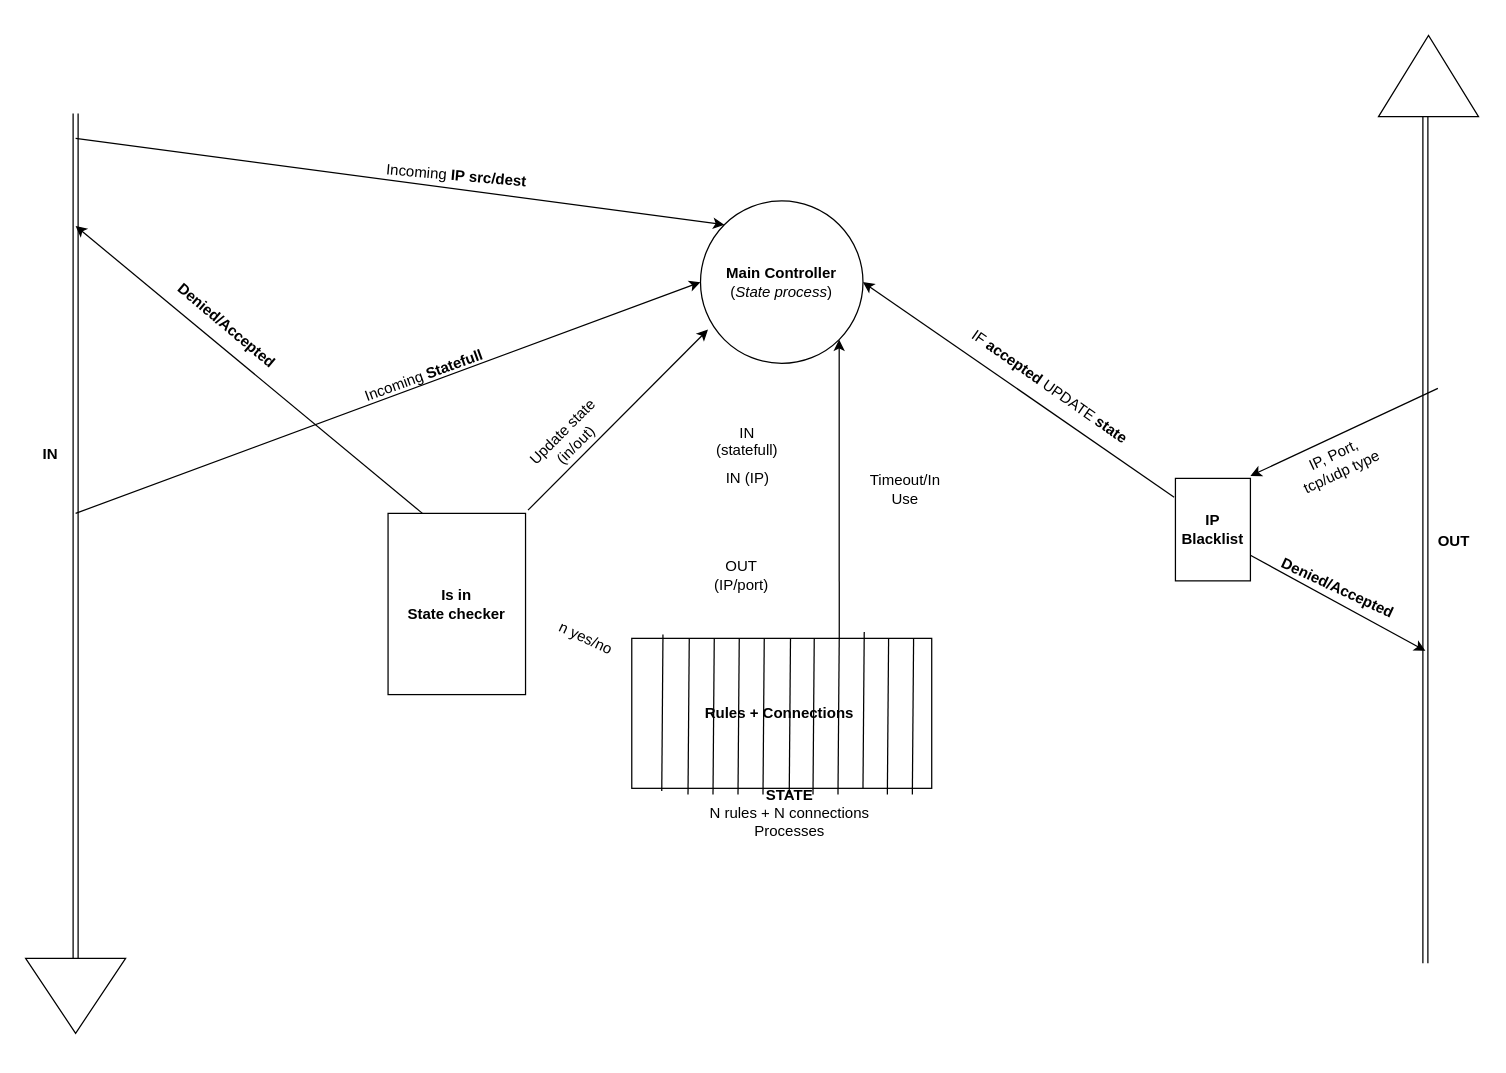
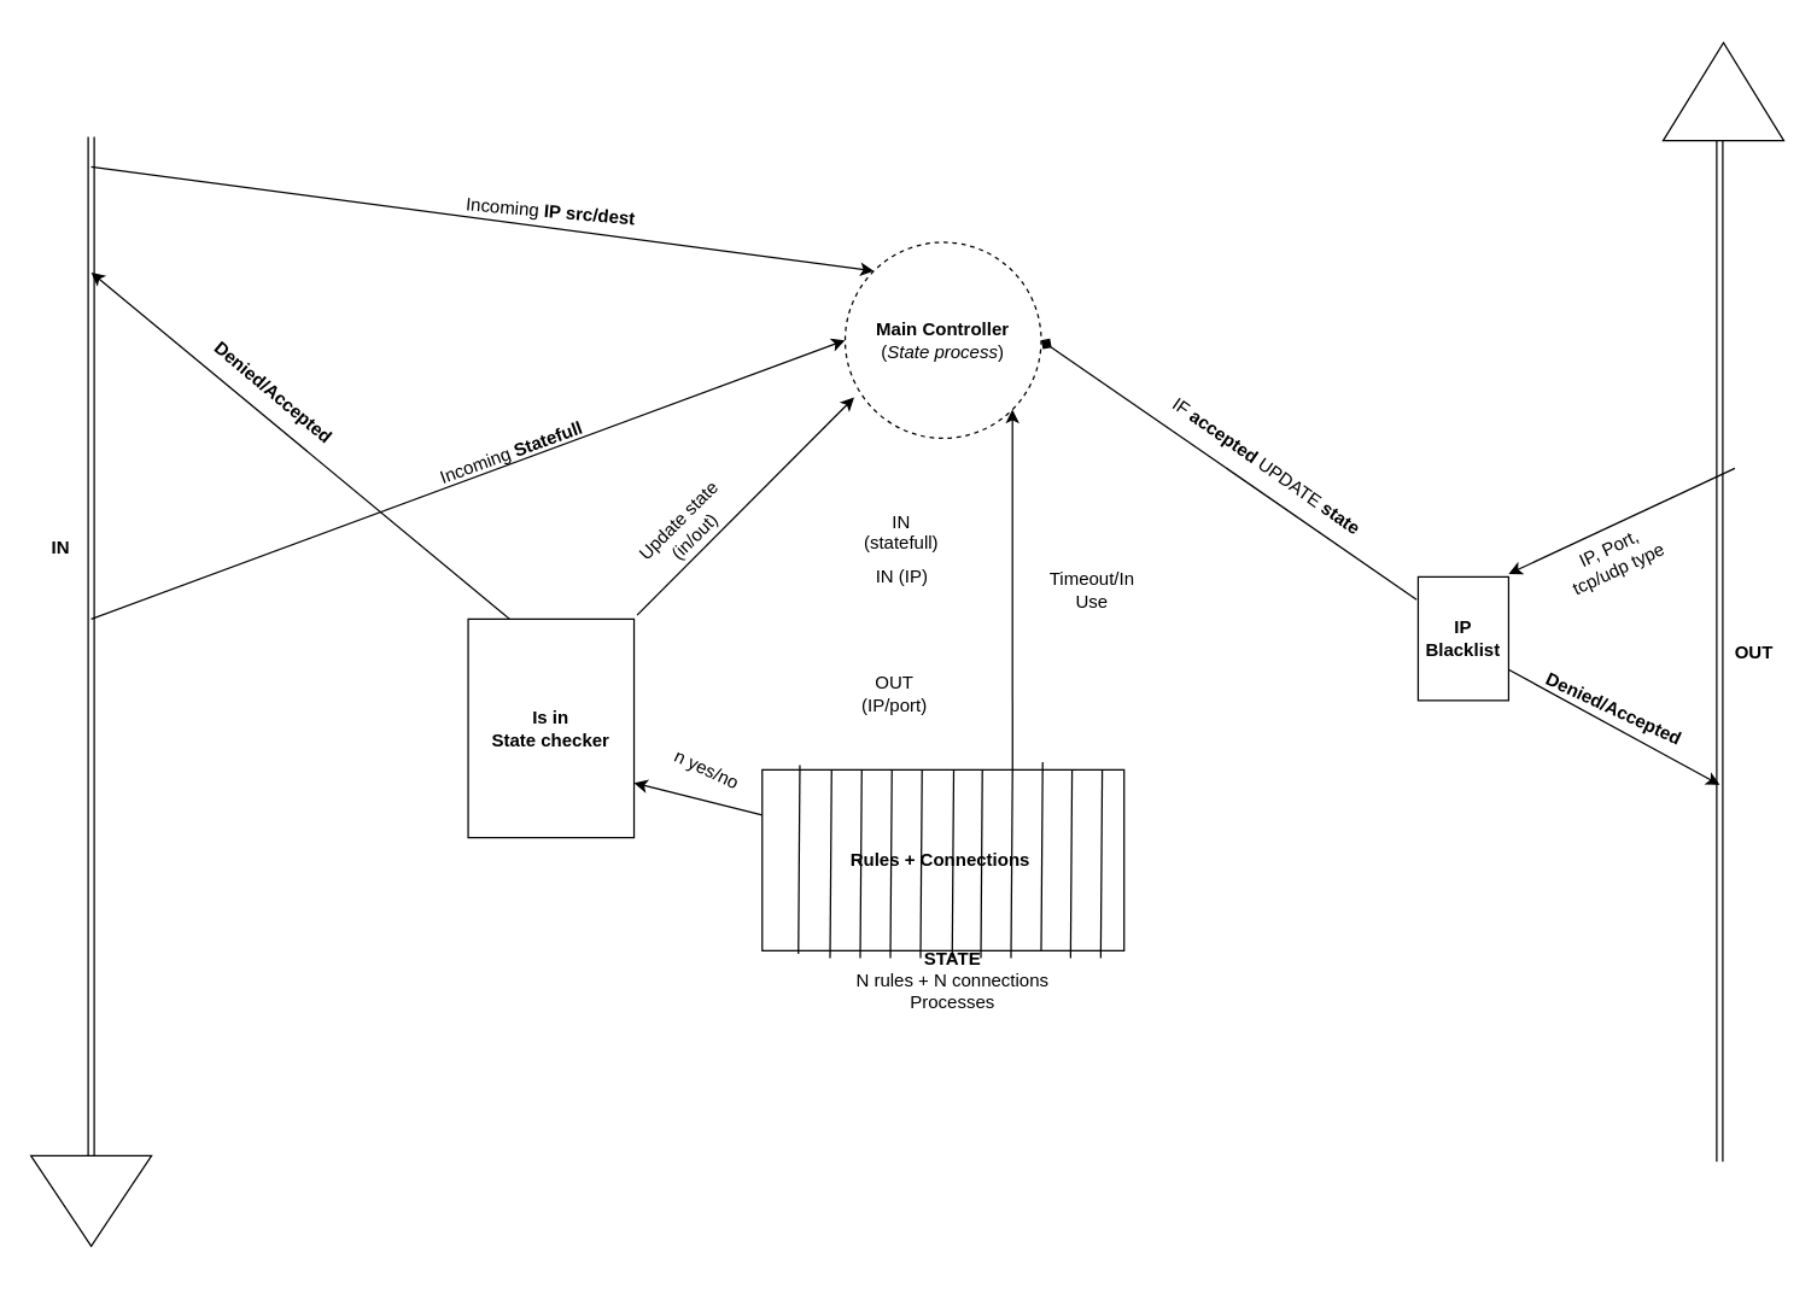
  <mxCell id="0" />
  <mxCell id="1" parent="0" />
  <mxCell id="2" value="" style="shape=link;html=1;" edge="1" parent="1"><mxGeometry width="50" height="50" relative="1" as="geometry"><mxPoint x="60" y="90" as="sourcePoint" /><mxPoint x="60" y="770" as="targetPoint" /></mxGeometry></mxCell>
  <mxCell id="3" value="" style="triangle;whiteSpace=wrap;html=1;rotation=90;" vertex="1" parent="1"><mxGeometry x="30" y="756" width="60" height="80" as="geometry" /></mxCell>
  <mxCell id="4" value="" style="shape=link;html=1;" edge="1" parent="1"><mxGeometry width="50" height="50" relative="1" as="geometry"><mxPoint x="1140" y="90" as="sourcePoint" /><mxPoint x="1140" y="770" as="targetPoint" /></mxGeometry></mxCell>
  <mxCell id="5" value="" style="triangle;whiteSpace=wrap;html=1;rotation=-90;" vertex="1" parent="1"><mxGeometry x="1110" y="20" width="65" height="80" as="geometry" /></mxCell>
  <mxCell id="6" value="&lt;b&gt;IN&lt;/b&gt;" style="text;html=1;strokeColor=none;fillColor=none;align=center;verticalAlign=middle;whiteSpace=wrap;rounded=0;" vertex="1" parent="1"><mxGeometry x="20" y="353" width="40" height="20" as="geometry" /></mxCell>
  <mxCell id="7" value="&lt;b&gt;OUT&lt;/b&gt;" style="text;html=1;strokeColor=none;fillColor=none;align=center;verticalAlign=middle;whiteSpace=wrap;rounded=0;" vertex="1" parent="1"><mxGeometry x="1142.5" y="423" width="40" height="20" as="geometry" /></mxCell>
- <mxCell id="8" value="&lt;b&gt;Main Controller&lt;/b&gt;&lt;br&gt;(&lt;i&gt;State process&lt;/i&gt;)&lt;br&gt;" style="ellipse;whiteSpace=wrap;html=1;aspect=fixed;" vertex="1" parent="1"><mxGeometry x="560" y="160" width="130" height="130" as="geometry" /></mxCell>
+ <mxCell id="8" value="&lt;b&gt;Main Controller&lt;/b&gt;&lt;br&gt;(&lt;i&gt;State process&lt;/i&gt;)&lt;br&gt;" style="ellipse;whiteSpace=wrap;html=1;aspect=fixed;dashed=1;" vertex="1" parent="1"><mxGeometry x="560" y="160" width="130" height="130" as="geometry" /></mxCell>
  <mxCell id="9" value="&lt;b&gt;Rules + Connections&amp;nbsp;&lt;/b&gt;" style="rounded=0;whiteSpace=wrap;html=1;rotation=0;" vertex="1" parent="1"><mxGeometry x="505" y="510" width="240" height="120" as="geometry" /></mxCell>
  <mxCell id="10" value="&lt;b&gt;IP Blacklist&lt;br&gt;&lt;/b&gt;" style="rounded=0;whiteSpace=wrap;html=1;" vertex="1" parent="1"><mxGeometry x="940" y="382" width="60" height="82" as="geometry" /></mxCell>
- <mxCell id="11" value="" style="endArrow=classic;html=1;entryX=1;entryY=0.5;entryDx=0;entryDy=0;exitX=-0.017;exitY=0.183;exitDx=0;exitDy=0;exitPerimeter=0;" edge="1" parent="1" source="10" target="8"><mxGeometry width="50" height="50" relative="1" as="geometry"><mxPoint x="937" y="423" as="sourcePoint" /><mxPoint x="890" y="350" as="targetPoint" /></mxGeometry></mxCell>
+ <mxCell id="11" value="" style="endArrow=diamond;html=1;entryX=1;entryY=0.5;entryDx=0;entryDy=0;exitX=-0.017;exitY=0.183;exitDx=0;exitDy=0;exitPerimeter=0;" edge="1" parent="1" source="10" target="8"><mxGeometry width="50" height="50" relative="1" as="geometry"><mxPoint x="937" y="423" as="sourcePoint" /><mxPoint x="890" y="350" as="targetPoint" /></mxGeometry></mxCell>
  <mxCell id="12" value="" style="endArrow=classic;html=1;exitX=1;exitY=0.75;exitDx=0;exitDy=0;" edge="1" parent="1" source="10"><mxGeometry width="50" height="50" relative="1" as="geometry"><mxPoint x="1000" y="490" as="sourcePoint" /><mxPoint x="1140" y="520" as="targetPoint" /></mxGeometry></mxCell>
  <mxCell id="13" value="IP, Port, tcp/udp type&lt;br&gt;" style="text;html=1;strokeColor=none;fillColor=none;align=center;verticalAlign=middle;whiteSpace=wrap;rounded=0;rotation=-25;" vertex="1" parent="1"><mxGeometry x="1030" y="360" width="80" height="20" as="geometry" /></mxCell>
  <mxCell id="14" value="" style="endArrow=classic;html=1;" edge="1" parent="1"><mxGeometry width="50" height="50" relative="1" as="geometry"><mxPoint x="1150" y="310" as="sourcePoint" /><mxPoint x="1000" y="380" as="targetPoint" /></mxGeometry></mxCell>
  <mxCell id="15" value="&lt;b&gt;Denied/Accepted&lt;/b&gt;" style="text;html=1;strokeColor=none;fillColor=none;align=center;verticalAlign=middle;whiteSpace=wrap;rounded=0;rotation=25;" vertex="1" parent="1"><mxGeometry x="1035" y="460" width="70" height="20" as="geometry" /></mxCell>
  <mxCell id="16" value="IF &lt;b&gt;accepted &lt;/b&gt;UPDATE &lt;b&gt;state&amp;nbsp;&lt;/b&gt;" style="text;html=1;strokeColor=none;fillColor=none;align=center;verticalAlign=middle;whiteSpace=wrap;rounded=0;rotation=35;" vertex="1" parent="1"><mxGeometry x="760" y="300" width="162" height="20" as="geometry" /></mxCell>
  <mxCell id="17" value="" style="endArrow=classic;html=1;entryX=0;entryY=0;entryDx=0;entryDy=0;" edge="1" parent="1" target="8"><mxGeometry width="50" height="50" relative="1" as="geometry"><mxPoint x="60" y="110" as="sourcePoint" /><mxPoint x="220" y="150" as="targetPoint" /></mxGeometry></mxCell>
  <mxCell id="18" value="Incoming &lt;b&gt;IP src/dest&lt;/b&gt;" style="text;html=1;strokeColor=none;fillColor=none;align=center;verticalAlign=middle;whiteSpace=wrap;rounded=0;rotation=5;" vertex="1" parent="1"><mxGeometry x="290" y="130" width="150" height="20" as="geometry" /></mxCell>
  <mxCell id="19" value="" style="endArrow=classic;html=1;exitX=0.25;exitY=0;exitDx=0;exitDy=0;" edge="1" parent="1" source="24"><mxGeometry width="50" height="50" relative="1" as="geometry"><mxPoint x="500" y="310" as="sourcePoint" /><mxPoint x="60" y="180" as="targetPoint" /></mxGeometry></mxCell>
  <mxCell id="20" value="&lt;b&gt;Denied/Accepted&lt;/b&gt;" style="text;html=1;strokeColor=none;fillColor=none;align=center;verticalAlign=middle;whiteSpace=wrap;rounded=0;rotation=40;" vertex="1" parent="1"><mxGeometry x="100" y="250" width="162" height="20" as="geometry" /></mxCell>
  <mxCell id="21" value="IN (IP)" style="text;html=1;strokeColor=none;fillColor=none;align=center;verticalAlign=middle;whiteSpace=wrap;rounded=0;" vertex="1" parent="1"><mxGeometry x="577.5" y="372" width="40" height="20" as="geometry" /></mxCell>
  <mxCell id="22" value="IN (statefull)&lt;br&gt;&lt;br&gt;" style="text;html=1;strokeColor=none;fillColor=none;align=center;verticalAlign=middle;whiteSpace=wrap;rounded=0;" vertex="1" parent="1"><mxGeometry x="570" y="350" width="55" height="20" as="geometry" /></mxCell>
  <mxCell id="23" value="OUT (IP/port)" style="text;html=1;strokeColor=none;fillColor=none;align=center;verticalAlign=middle;whiteSpace=wrap;rounded=0;" vertex="1" parent="1"><mxGeometry x="572.5" y="450" width="40" height="20" as="geometry" /></mxCell>
  <mxCell id="24" value="&lt;b&gt;Is in&lt;br&gt;State checker&lt;/b&gt;&lt;br&gt;" style="whiteSpace=wrap;html=1;aspect=fixed;" vertex="1" parent="1"><mxGeometry x="310" y="410" width="110" height="145" as="geometry" /></mxCell>
  <mxCell id="25" value="" style="endArrow=none;html=1;exitX=0.1;exitY=1.017;exitDx=0;exitDy=0;exitPerimeter=0;entryX=0.104;entryY=-0.025;entryDx=0;entryDy=0;entryPerimeter=0;" edge="1" parent="1" source="9" target="9"><mxGeometry width="50" height="50" relative="1" as="geometry"><mxPoint x="530" y="640" as="sourcePoint" /><mxPoint x="580" y="590" as="targetPoint" /></mxGeometry></mxCell>
  <mxCell id="26" value="" style="endArrow=none;html=1;exitX=0.1;exitY=1.017;exitDx=0;exitDy=0;exitPerimeter=0;entryX=0.104;entryY=-0.025;entryDx=0;entryDy=0;entryPerimeter=0;" edge="1" parent="1"><mxGeometry width="50" height="50" relative="1" as="geometry"><mxPoint x="550" y="635" as="sourcePoint" /><mxPoint x="551" y="510" as="targetPoint" /></mxGeometry></mxCell>
  <mxCell id="27" value="" style="endArrow=none;html=1;exitX=0.1;exitY=1.017;exitDx=0;exitDy=0;exitPerimeter=0;entryX=0.104;entryY=-0.025;entryDx=0;entryDy=0;entryPerimeter=0;" edge="1" parent="1"><mxGeometry width="50" height="50" relative="1" as="geometry"><mxPoint x="570" y="635" as="sourcePoint" /><mxPoint x="571" y="510" as="targetPoint" /></mxGeometry></mxCell>
  <mxCell id="28" value="" style="endArrow=none;html=1;exitX=0.1;exitY=1.017;exitDx=0;exitDy=0;exitPerimeter=0;entryX=0.104;entryY=-0.025;entryDx=0;entryDy=0;entryPerimeter=0;" edge="1" parent="1"><mxGeometry width="50" height="50" relative="1" as="geometry"><mxPoint x="590" y="635" as="sourcePoint" /><mxPoint x="591" y="510" as="targetPoint" /></mxGeometry></mxCell>
  <mxCell id="29" value="" style="endArrow=none;html=1;exitX=0.1;exitY=1.017;exitDx=0;exitDy=0;exitPerimeter=0;entryX=0.104;entryY=-0.025;entryDx=0;entryDy=0;entryPerimeter=0;" edge="1" parent="1"><mxGeometry width="50" height="50" relative="1" as="geometry"><mxPoint x="610" y="635" as="sourcePoint" /><mxPoint x="611" y="510" as="targetPoint" /></mxGeometry></mxCell>
  <mxCell id="30" value="" style="endArrow=none;html=1;exitX=0.1;exitY=1.017;exitDx=0;exitDy=0;exitPerimeter=0;entryX=0.104;entryY=-0.025;entryDx=0;entryDy=0;entryPerimeter=0;" edge="1" parent="1"><mxGeometry width="50" height="50" relative="1" as="geometry"><mxPoint x="631" y="635" as="sourcePoint" /><mxPoint x="632" y="510" as="targetPoint" /></mxGeometry></mxCell>
  <mxCell id="31" value="" style="endArrow=none;html=1;exitX=0.1;exitY=1.017;exitDx=0;exitDy=0;exitPerimeter=0;entryX=0.104;entryY=-0.025;entryDx=0;entryDy=0;entryPerimeter=0;" edge="1" parent="1"><mxGeometry width="50" height="50" relative="1" as="geometry"><mxPoint x="650" y="635" as="sourcePoint" /><mxPoint x="651" y="510" as="targetPoint" /></mxGeometry></mxCell>
  <mxCell id="32" value="" style="endArrow=none;html=1;exitX=0.1;exitY=1.017;exitDx=0;exitDy=0;exitPerimeter=0;entryX=0.104;entryY=-0.025;entryDx=0;entryDy=0;entryPerimeter=0;" edge="1" parent="1"><mxGeometry width="50" height="50" relative="1" as="geometry"><mxPoint x="670" y="635" as="sourcePoint" /><mxPoint x="671" y="510" as="targetPoint" /></mxGeometry></mxCell>
  <mxCell id="33" value="" style="endArrow=none;html=1;exitX=0.1;exitY=1.017;exitDx=0;exitDy=0;exitPerimeter=0;entryX=0.104;entryY=-0.025;entryDx=0;entryDy=0;entryPerimeter=0;" edge="1" parent="1"><mxGeometry width="50" height="50" relative="1" as="geometry"><mxPoint x="690" y="630" as="sourcePoint" /><mxPoint x="691" y="505" as="targetPoint" /></mxGeometry></mxCell>
  <mxCell id="34" value="" style="endArrow=none;html=1;exitX=0.1;exitY=1.017;exitDx=0;exitDy=0;exitPerimeter=0;entryX=0.104;entryY=-0.025;entryDx=0;entryDy=0;entryPerimeter=0;" edge="1" parent="1"><mxGeometry width="50" height="50" relative="1" as="geometry"><mxPoint x="709.5" y="635" as="sourcePoint" /><mxPoint x="710.5" y="510" as="targetPoint" /></mxGeometry></mxCell>
  <mxCell id="35" value="" style="endArrow=none;html=1;exitX=0.1;exitY=1.017;exitDx=0;exitDy=0;exitPerimeter=0;entryX=0.104;entryY=-0.025;entryDx=0;entryDy=0;entryPerimeter=0;" edge="1" parent="1"><mxGeometry width="50" height="50" relative="1" as="geometry"><mxPoint x="729.5" y="635" as="sourcePoint" /><mxPoint x="730.5" y="510" as="targetPoint" /></mxGeometry></mxCell>
  <mxCell id="36" value="&lt;b&gt;STATE&lt;/b&gt;&lt;br&gt;N rules + N connections Processes" style="text;html=1;strokeColor=none;fillColor=none;align=center;verticalAlign=middle;whiteSpace=wrap;rounded=0;" vertex="1" parent="1"><mxGeometry x="559" y="640" width="145" height="20" as="geometry" /></mxCell>
+ <mxCell id="37" value="" style="endArrow=classic;html=1;exitX=0;exitY=0.25;exitDx=0;exitDy=0;entryX=1;entryY=0.75;entryDx=0;entryDy=0;" edge="1" parent="1" source="9" target="24"><mxGeometry width="50" height="50" relative="1" as="geometry"><mxPoint x="330" y="630" as="sourcePoint" /><mxPoint x="380" y="580" as="targetPoint" /></mxGeometry></mxCell>
  <mxCell id="38" value="" style="endArrow=classic;html=1;exitX=1.018;exitY=-0.018;exitDx=0;exitDy=0;exitPerimeter=0;entryX=0.046;entryY=0.792;entryDx=0;entryDy=0;entryPerimeter=0;" edge="1" parent="1" source="24" target="8"><mxGeometry width="50" height="50" relative="1" as="geometry"><mxPoint x="400" y="380" as="sourcePoint" /><mxPoint x="450" y="330" as="targetPoint" /></mxGeometry></mxCell>
  <mxCell id="39" value="" style="endArrow=classic;html=1;entryX=0;entryY=0.5;entryDx=0;entryDy=0;" edge="1" parent="1" target="8"><mxGeometry width="50" height="50" relative="1" as="geometry"><mxPoint x="60" y="410" as="sourcePoint" /><mxPoint x="190" y="360" as="targetPoint" /></mxGeometry></mxCell>
  <mxCell id="40" value="Incoming &lt;b&gt;Statefull&lt;/b&gt;" style="text;html=1;strokeColor=none;fillColor=none;align=center;verticalAlign=middle;whiteSpace=wrap;rounded=0;rotation=-20;" vertex="1" parent="1"><mxGeometry x="258" y="290" width="162" height="20" as="geometry" /></mxCell>
  <mxCell id="41" value="Update state (in/out)" style="text;html=1;strokeColor=none;fillColor=none;align=center;verticalAlign=middle;whiteSpace=wrap;rounded=0;rotation=-45;" vertex="1" parent="1"><mxGeometry x="400" y="340" width="110" height="20" as="geometry" /></mxCell>
  <mxCell id="42" value="n yes/no" style="text;html=1;strokeColor=none;fillColor=none;align=center;verticalAlign=middle;whiteSpace=wrap;rounded=0;rotation=25;" vertex="1" parent="1"><mxGeometry x="440.5" y="500" width="55" height="20" as="geometry" /></mxCell>
  <mxCell id="43" value="" style="endArrow=classic;html=1;entryX=1;entryY=1;entryDx=0;entryDy=0;" edge="1" parent="1" target="8"><mxGeometry width="50" height="50" relative="1" as="geometry"><mxPoint x="671" y="510" as="sourcePoint" /><mxPoint x="790" y="410" as="targetPoint" /></mxGeometry></mxCell>
  <mxCell id="44" value="Timeout/In Use" style="text;html=1;strokeColor=none;fillColor=none;align=center;verticalAlign=middle;whiteSpace=wrap;rounded=0;" vertex="1" parent="1"><mxGeometry x="696" y="372" width="56" height="38" as="geometry" /></mxCell>
